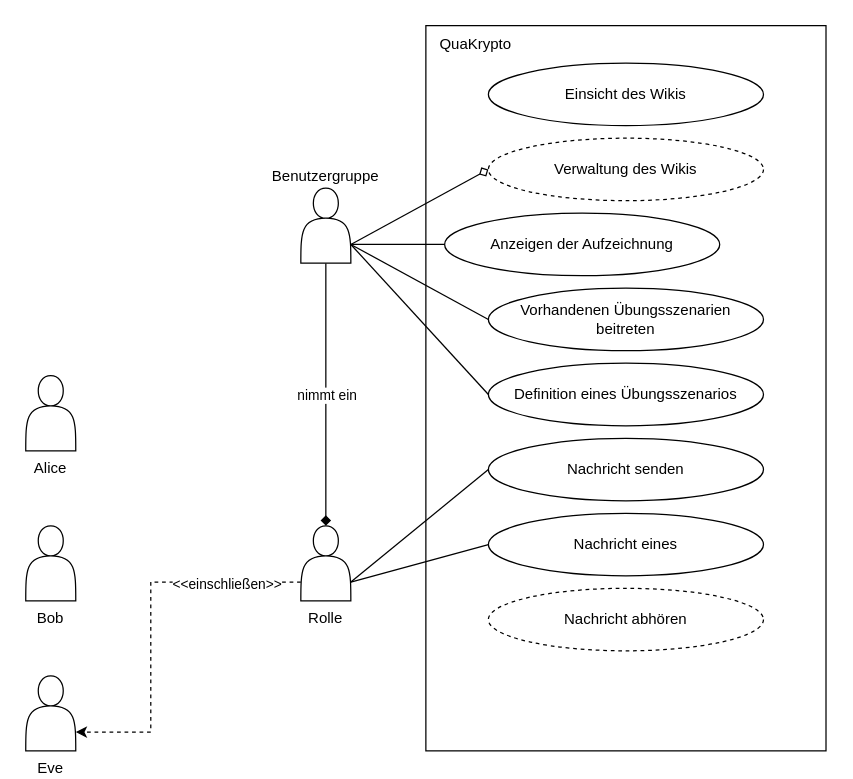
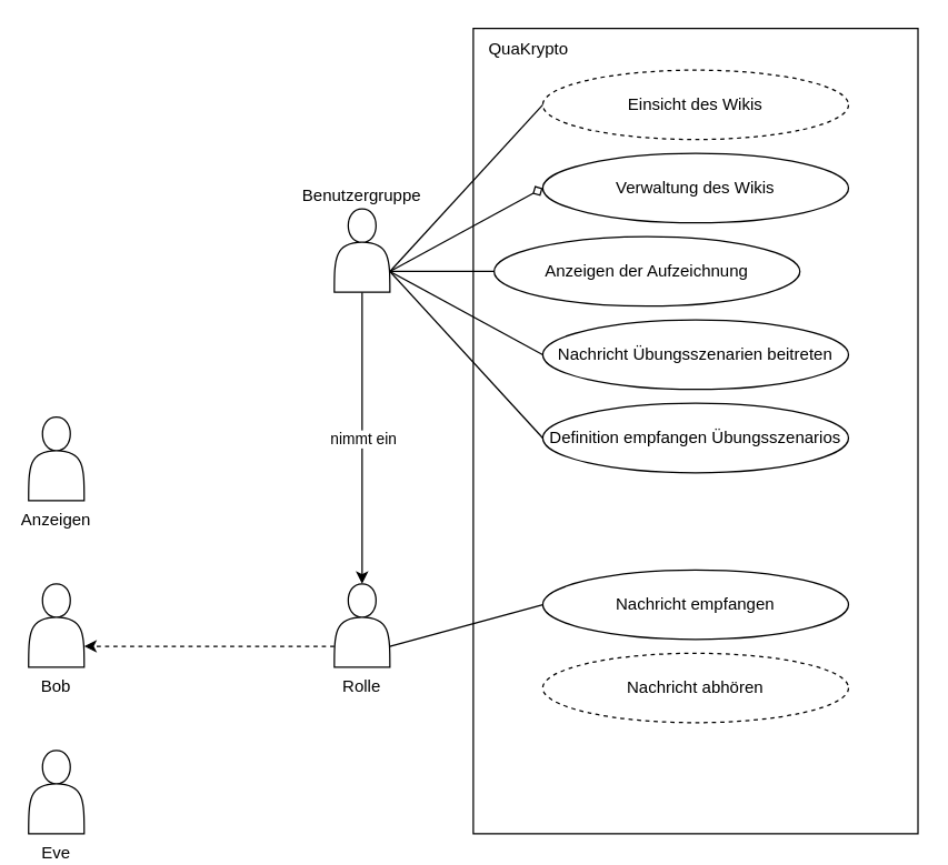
  <mxCell id="0" />
  <mxCell id="1" parent="0" />
- <mxCell id="3" style="edgeStyle=orthogonalEdgeStyle;rounded=0;orthogonalLoop=1;jettySize=auto;html=1;exitX=0;exitY=0.75;exitDx=0;exitDy=0;entryX=1;entryY=0.75;entryDx=0;entryDy=0;dashed=1;" edge="1" parent="1" source="5" target="8"><mxGeometry relative="1" as="geometry"><Array as="points"><mxPoint x="120" y="465" /><mxPoint x="120" y="585" /></Array></mxGeometry></mxCell>
- <mxCell id="4" value="&amp;lt;&amp;lt;einschließen&amp;gt;&amp;gt;" style="edgeLabel;html=1;align=center;verticalAlign=middle;resizable=0;points=[];" vertex="1" connectable="0" parent="3"><mxGeometry x="-0.671" y="1" relative="1" as="geometry"><mxPoint x="-11" as="offset" /></mxGeometry></mxCell>
+ <mxCell id="2" style="edgeStyle=orthogonalEdgeStyle;rounded=0;orthogonalLoop=1;jettySize=auto;html=1;exitX=0;exitY=0.75;exitDx=0;exitDy=0;entryX=1;entryY=0.75;entryDx=0;entryDy=0;dashed=1;" edge="1" parent="1" source="5" target="7"><mxGeometry relative="1" as="geometry" /></mxCell>
  <mxCell id="5" value="Rolle" style="shape=actor;whiteSpace=wrap;html=1;labelPosition=center;verticalLabelPosition=bottom;align=center;verticalAlign=top;" vertex="1" parent="1"><mxGeometry x="240" y="420" width="40" height="60" as="geometry" /></mxCell>
- <mxCell id="6" value="Alice" style="shape=actor;whiteSpace=wrap;html=1;labelPosition=center;verticalLabelPosition=bottom;align=center;verticalAlign=top;" vertex="1" parent="1"><mxGeometry x="20" y="300" width="40" height="60" as="geometry" /></mxCell>
+ <mxCell id="6" value="Anzeigen" style="shape=actor;whiteSpace=wrap;html=1;labelPosition=center;verticalLabelPosition=bottom;align=center;verticalAlign=top;" vertex="1" parent="1"><mxGeometry x="20" y="300" width="40" height="60" as="geometry" /></mxCell>
  <mxCell id="7" value="Bob" style="shape=actor;whiteSpace=wrap;html=1;labelPosition=center;verticalLabelPosition=bottom;align=center;verticalAlign=top;" vertex="1" parent="1"><mxGeometry x="20" y="420" width="40" height="60" as="geometry" /></mxCell>
  <mxCell id="8" value="Eve" style="shape=actor;whiteSpace=wrap;html=1;labelPosition=center;verticalLabelPosition=bottom;align=center;verticalAlign=top;" vertex="1" parent="1"><mxGeometry x="20" y="540" width="40" height="60" as="geometry" /></mxCell>
  <mxCell id="9" value="" style="rounded=0;whiteSpace=wrap;html=1;" vertex="1" parent="1"><mxGeometry x="340" y="20" width="320" height="580" as="geometry" /></mxCell>
  <mxCell id="10" value="QuaKrypto" style="text;html=1;strokeColor=none;fillColor=none;align=center;verticalAlign=middle;whiteSpace=wrap;rounded=0;" vertex="1" parent="1"><mxGeometry x="350" y="20" width="60" height="30" as="geometry" /></mxCell>
- <mxCell id="11" value="Einsicht des Wikis" style="ellipse;whiteSpace=wrap;html=1;" vertex="1" parent="1"><mxGeometry x="390" y="50" width="220" height="50" as="geometry" /></mxCell>
- <mxCell id="12" value="Verwaltung des Wikis" style="ellipse;whiteSpace=wrap;html=1;dashed=1;" vertex="1" parent="1"><mxGeometry x="390" y="110" width="220" height="50" as="geometry" /></mxCell>
- <mxCell id="13" value="Nachricht senden" style="ellipse;whiteSpace=wrap;html=1;" vertex="1" parent="1"><mxGeometry x="390" y="350" width="220" height="50" as="geometry" /></mxCell>
- <mxCell id="14" style="edgeStyle=orthogonalEdgeStyle;rounded=0;orthogonalLoop=1;jettySize=auto;html=1;exitX=0.5;exitY=1;exitDx=0;exitDy=0;entryX=0.5;entryY=0;entryDx=0;entryDy=0;endArrow=diamond;" edge="1" parent="1" source="18" target="5"><mxGeometry relative="1" as="geometry" /></mxCell>
+ <mxCell id="11" value="Einsicht des Wikis" style="ellipse;whiteSpace=wrap;html=1;dashed=1;" vertex="1" parent="1"><mxGeometry x="390" y="50" width="220" height="50" as="geometry" /></mxCell>
+ <mxCell id="12" value="Verwaltung des Wikis" style="ellipse;whiteSpace=wrap;html=1;" vertex="1" parent="1"><mxGeometry x="390" y="110" width="220" height="50" as="geometry" /></mxCell>
+ <mxCell id="14" style="edgeStyle=orthogonalEdgeStyle;rounded=0;orthogonalLoop=1;jettySize=auto;html=1;exitX=0.5;exitY=1;exitDx=0;exitDy=0;entryX=0.5;entryY=0;entryDx=0;entryDy=0;" edge="1" parent="1" source="18" target="5"><mxGeometry relative="1" as="geometry" /></mxCell>
  <mxCell id="15" value="nimmt ein" style="edgeLabel;html=1;align=center;verticalAlign=middle;resizable=0;points=[];" vertex="1" connectable="0" parent="14"><mxGeometry x="-0.342" y="3" relative="1" as="geometry"><mxPoint x="-3" y="36" as="offset" /></mxGeometry></mxCell>
+ <mxCell id="16" style="rounded=0;orthogonalLoop=1;jettySize=auto;html=1;exitX=1;exitY=0.75;exitDx=0;exitDy=0;entryX=0;entryY=0.5;entryDx=0;entryDy=0;endArrow=none;endFill=0;" edge="1" parent="1" source="18" target="11"><mxGeometry relative="1" as="geometry" /></mxCell>
  <mxCell id="17" style="rounded=0;orthogonalLoop=1;jettySize=auto;html=1;exitX=1;exitY=0.75;exitDx=0;exitDy=0;entryX=0;entryY=0.5;entryDx=0;entryDy=0;endArrow=diamond;endFill=0;" edge="1" parent="1" source="18" target="12"><mxGeometry relative="1" as="geometry" /></mxCell>
  <mxCell id="18" value="Benutzergruppe" style="shape=actor;whiteSpace=wrap;html=1;labelPosition=center;verticalLabelPosition=top;align=center;verticalAlign=bottom;" vertex="1" parent="1"><mxGeometry x="240" y="150" width="40" height="60" as="geometry" /></mxCell>
- <mxCell id="19" value="Nachricht eines" style="ellipse;whiteSpace=wrap;html=1;" vertex="1" parent="1"><mxGeometry x="390" y="410" width="220" height="50" as="geometry" /></mxCell>
+ <mxCell id="19" value="Nachricht empfangen" style="ellipse;whiteSpace=wrap;html=1;" vertex="1" parent="1"><mxGeometry x="390" y="410" width="220" height="50" as="geometry" /></mxCell>
  <mxCell id="20" value="Anzeigen der Aufzeichnung" style="ellipse;whiteSpace=wrap;html=1;" vertex="1" parent="1"><mxGeometry x="355" y="170" width="220" height="50" as="geometry" /></mxCell>
- <mxCell id="21" value="Vorhandenen Übungsszenarien beitreten" style="ellipse;whiteSpace=wrap;html=1;" vertex="1" parent="1"><mxGeometry x="390" y="230" width="220" height="50" as="geometry" /></mxCell>
- <mxCell id="22" value="Definition eines Übungsszenarios" style="ellipse;whiteSpace=wrap;html=1;" vertex="1" parent="1"><mxGeometry x="390" y="290" width="220" height="50" as="geometry" /></mxCell>
+ <mxCell id="21" value="Nachricht Übungsszenarien beitreten" style="ellipse;whiteSpace=wrap;html=1;" vertex="1" parent="1"><mxGeometry x="390" y="230" width="220" height="50" as="geometry" /></mxCell>
+ <mxCell id="22" value="Definition empfangen Übungsszenarios" style="ellipse;whiteSpace=wrap;html=1;" vertex="1" parent="1"><mxGeometry x="390" y="290" width="220" height="50" as="geometry" /></mxCell>
  <mxCell id="23" value="Nachricht abhören" style="ellipse;whiteSpace=wrap;html=1;dashed=1;" vertex="1" parent="1"><mxGeometry x="390" y="470" width="220" height="50" as="geometry" /></mxCell>
  <mxCell id="24" style="rounded=0;orthogonalLoop=1;jettySize=auto;html=1;exitX=1;exitY=0.75;exitDx=0;exitDy=0;entryX=0;entryY=0.5;entryDx=0;entryDy=0;endArrow=none;endFill=0;" edge="1" parent="1" source="18" target="20"><mxGeometry relative="1" as="geometry"><mxPoint x="286" y="200" as="sourcePoint" /><mxPoint x="400" y="145" as="targetPoint" /></mxGeometry></mxCell>
  <mxCell id="25" style="rounded=0;orthogonalLoop=1;jettySize=auto;html=1;exitX=1;exitY=0.75;exitDx=0;exitDy=0;entryX=0;entryY=0.5;entryDx=0;entryDy=0;endArrow=none;endFill=0;" edge="1" parent="1" source="18" target="21"><mxGeometry relative="1" as="geometry"><mxPoint x="296" y="210" as="sourcePoint" /><mxPoint x="410" y="155" as="targetPoint" /></mxGeometry></mxCell>
  <mxCell id="26" style="rounded=0;orthogonalLoop=1;jettySize=auto;html=1;exitX=1;exitY=0.75;exitDx=0;exitDy=0;entryX=0;entryY=0.5;entryDx=0;entryDy=0;endArrow=none;endFill=0;" edge="1" parent="1" source="18" target="22"><mxGeometry relative="1" as="geometry"><mxPoint x="306" y="220" as="sourcePoint" /><mxPoint x="420" y="165" as="targetPoint" /></mxGeometry></mxCell>
- <mxCell id="27" style="rounded=0;orthogonalLoop=1;jettySize=auto;html=1;exitX=1;exitY=0.75;exitDx=0;exitDy=0;entryX=0;entryY=0.5;entryDx=0;entryDy=0;endArrow=none;endFill=0;" edge="1" parent="1" source="5" target="13"><mxGeometry relative="1" as="geometry"><mxPoint x="316" y="230" as="sourcePoint" /><mxPoint x="430" y="175" as="targetPoint" /></mxGeometry></mxCell>
  <mxCell id="28" style="rounded=0;orthogonalLoop=1;jettySize=auto;html=1;exitX=1;exitY=0.75;exitDx=0;exitDy=0;entryX=0;entryY=0.5;entryDx=0;entryDy=0;endArrow=none;endFill=0;" edge="1" parent="1" source="5" target="19"><mxGeometry relative="1" as="geometry"><mxPoint x="326" y="240" as="sourcePoint" /><mxPoint x="440" y="185" as="targetPoint" /></mxGeometry></mxCell>
